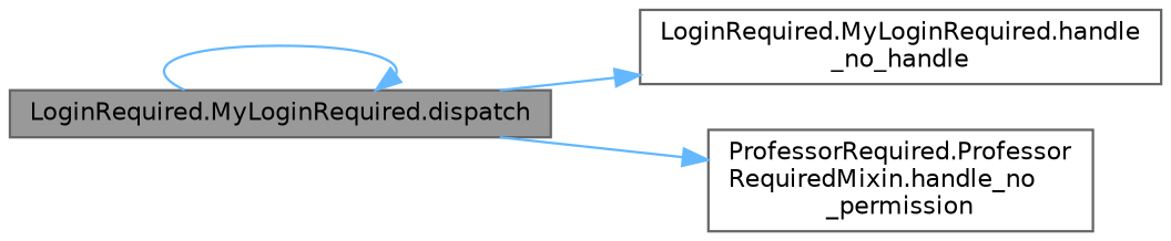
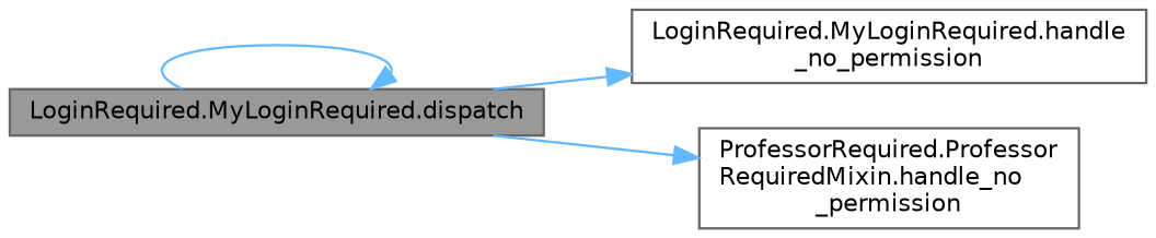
  digraph {
    rankdir=LR
    node [color=grey40 fillcolor=white fontname=Helvetica fontsize=10 shape=box style=filled]
    edge [color=steelblue1 fontname=Helvetica fontsize=10 labelfontname=Helvetica labelfontsize=10 style=solid]
    n1 [color=gray40 fillcolor=grey60 fontcolor=black height=0.2 label="LoginRequired.MyLoginRequired.dispatch" width=0.4]
-   n2 [height=0.2 label="LoginRequired.MyLoginRequired.handle\l_no_handle" width=0.4]
+   n2 [height=0.2 label="LoginRequired.MyLoginRequired.handle\l_no_permission" width=0.4]
    n3 [height=0.2 label="ProfessorRequired.Professor\lRequiredMixin.handle_no\l_permission" width=0.4]
    n1 -> n1
    n1 -> n2
    n1 -> n3
  }
